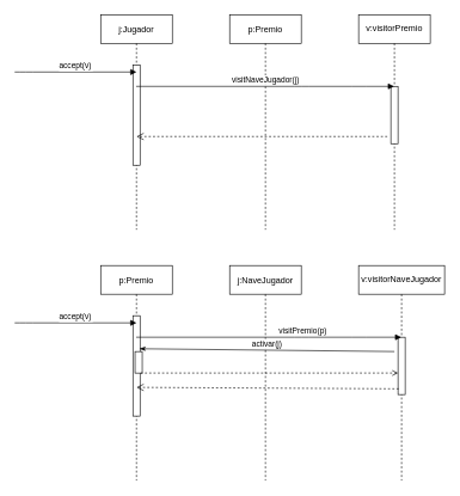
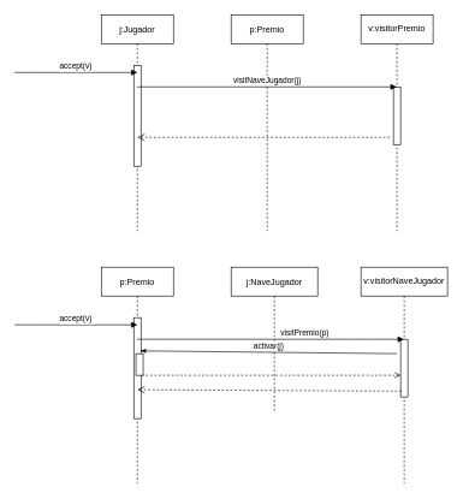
  <mxCell id="0" />
  <mxCell id="1" parent="0" />
  <mxCell id="2" value="j:Jugador" style="shape=umlLifeline;perimeter=lifelinePerimeter;container=1;collapsible=0;recursiveResize=0;rounded=0;shadow=0;strokeWidth=1;" parent="1" vertex="1"><mxGeometry x="140" y="20" width="100" height="300" as="geometry" /></mxCell>
  <mxCell id="3" value="" style="points=[];perimeter=orthogonalPerimeter;rounded=0;shadow=0;strokeWidth=1;" parent="2" vertex="1"><mxGeometry x="45" y="70" width="10" height="140" as="geometry" /></mxCell>
  <mxCell id="4" value="p:Premio" style="shape=umlLifeline;perimeter=lifelinePerimeter;container=1;collapsible=0;recursiveResize=0;rounded=0;shadow=0;strokeWidth=1;" parent="1" vertex="1"><mxGeometry x="320" y="20" width="100" height="300" as="geometry" /></mxCell>
  <mxCell id="5" value="v:visitorPremio" style="shape=umlLifeline;perimeter=lifelinePerimeter;whiteSpace=wrap;html=1;container=1;collapsible=0;recursiveResize=0;outlineConnect=0;" parent="1" vertex="1"><mxGeometry x="500" y="20" width="100" height="300" as="geometry" /></mxCell>
  <mxCell id="6" value="" style="html=1;points=[];perimeter=orthogonalPerimeter;" parent="5" vertex="1"><mxGeometry x="45" y="100" width="10" height="80" as="geometry" /></mxCell>
  <mxCell id="7" value="visitNaveJugador(j)" style="html=1;verticalAlign=bottom;endArrow=block;" parent="1" target="5" edge="1" source="2"><mxGeometry width="80" relative="1" as="geometry"><mxPoint x="380" y="120" as="sourcePoint" /><mxPoint x="450" y="120" as="targetPoint" /><Array as="points"><mxPoint x="420" y="120" /><mxPoint x="500" y="120" /></Array></mxGeometry></mxCell>
  <mxCell id="8" value="accept(v)" style="verticalAlign=bottom;endArrow=block;entryX=0;entryY=0;shadow=0;strokeWidth=1;" edge="1" parent="1"><mxGeometry relative="1" as="geometry"><mxPoint y="100" as="sourcePoint" x="20" /><mxPoint x="190" y="100" as="targetPoint" /><Array as="points"><mxPoint x="35" y="100" /></Array></mxGeometry></mxCell>
  <mxCell id="9" value="" style="html=1;verticalAlign=bottom;endArrow=open;dashed=1;endSize=8;entryX=0.5;entryY=0.714;entryDx=0;entryDy=0;entryPerimeter=0;" edge="1" parent="1" target="3"><mxGeometry relative="1" as="geometry"><mxPoint x="540" y="190" as="sourcePoint" /><mxPoint x="460" y="190" as="targetPoint" /></mxGeometry></mxCell>
  <mxCell id="10" value="p:Premio" style="shape=umlLifeline;perimeter=lifelinePerimeter;container=1;collapsible=0;recursiveResize=0;rounded=0;shadow=0;strokeWidth=1;" vertex="1" parent="1"><mxGeometry x="140" y="370" width="100" height="300" as="geometry" /></mxCell>
  <mxCell id="11" value="" style="points=[];perimeter=orthogonalPerimeter;rounded=0;shadow=0;strokeWidth=1;" vertex="1" parent="10"><mxGeometry x="45" y="70" width="10" height="140" as="geometry" /></mxCell>
  <mxCell id="12" value="" style="html=1;points=[];perimeter=orthogonalPerimeter;" vertex="1" parent="10"><mxGeometry x="48" y="120" width="10" height="30" as="geometry" /></mxCell>
- <mxCell id="13" value="j:NaveJugador" style="shape=umlLifeline;perimeter=lifelinePerimeter;container=1;collapsible=0;recursiveResize=0;rounded=0;shadow=0;strokeWidth=1;" vertex="1" parent="1"><mxGeometry x="320" y="370" width="100" height="300" as="geometry" /></mxCell>
+ <mxCell id="13" value="j:NaveJugador" style="shape=umlLifeline;perimeter=lifelinePerimeter;container=1;collapsible=0;recursiveResize=0;rounded=0;shadow=0;strokeWidth=1;" vertex="1" parent="1"><mxGeometry x="320" y="370" width="120" height="200" as="geometry" /></mxCell>
  <mxCell id="14" value="v:visitorNaveJugador" style="shape=umlLifeline;perimeter=lifelinePerimeter;whiteSpace=wrap;html=1;container=1;collapsible=0;recursiveResize=0;outlineConnect=0;" vertex="1" parent="1"><mxGeometry x="500" y="370" width="120" height="300" as="geometry" /></mxCell>
  <mxCell id="15" value="" style="html=1;points=[];perimeter=orthogonalPerimeter;" vertex="1" parent="14"><mxGeometry x="55" y="100" width="10" height="80" as="geometry" /></mxCell>
  <mxCell id="16" value="visitPremio(p)" style="html=1;verticalAlign=bottom;endArrow=block;" edge="1" parent="1" source="10" target="14"><mxGeometry x="0.246" width="80" relative="1" as="geometry"><mxPoint x="380" y="470" as="sourcePoint" /><mxPoint x="450" y="470" as="targetPoint" /><Array as="points"><mxPoint x="420" y="470" /><mxPoint x="500" y="470" /></Array><mxPoint x="1" as="offset" /></mxGeometry></mxCell>
  <mxCell id="17" value="accept(v)" style="verticalAlign=bottom;endArrow=block;entryX=0;entryY=0;shadow=0;strokeWidth=1;" edge="1" parent="1"><mxGeometry relative="1" as="geometry"><mxPoint y="450" as="sourcePoint" x="20" /><mxPoint x="190" y="450" as="targetPoint" /><Array as="points"><mxPoint x="35" y="450" /></Array></mxGeometry></mxCell>
  <mxCell id="18" value="" style="html=1;verticalAlign=bottom;endArrow=open;dashed=1;endSize=8;entryX=0.5;entryY=0.714;entryDx=0;entryDy=0;entryPerimeter=0;exitX=0.1;exitY=0.9;exitDx=0;exitDy=0;exitPerimeter=0;" edge="1" parent="1" target="11" source="15"><mxGeometry relative="1" as="geometry"><mxPoint x="540" y="540" as="sourcePoint" /><mxPoint x="460" y="540" as="targetPoint" /></mxGeometry></mxCell>
  <mxCell id="19" value="activar(j)" style="html=1;verticalAlign=bottom;endArrow=none;endFill=0;startArrow=classicThin;startFill=1;exitX=0.9;exitY=0.329;exitDx=0;exitDy=0;exitPerimeter=0;" edge="1" parent="1" source="11"><mxGeometry width="80" relative="1" as="geometry"><mxPoint x="470" y="490" as="sourcePoint" /><mxPoint x="550" y="490" as="targetPoint" /></mxGeometry></mxCell>
  <mxCell id="20" value="" style="html=1;verticalAlign=bottom;endArrow=none;dashed=1;endSize=8;endFill=0;startArrow=open;startFill=0;entryX=1.1;entryY=0.571;entryDx=0;entryDy=0;entryPerimeter=0;" edge="1" parent="1" source="15" target="11"><mxGeometry relative="1" as="geometry"><mxPoint x="490" y="520" as="sourcePoint" /><mxPoint x="320" y="520" as="targetPoint" /></mxGeometry></mxCell>
